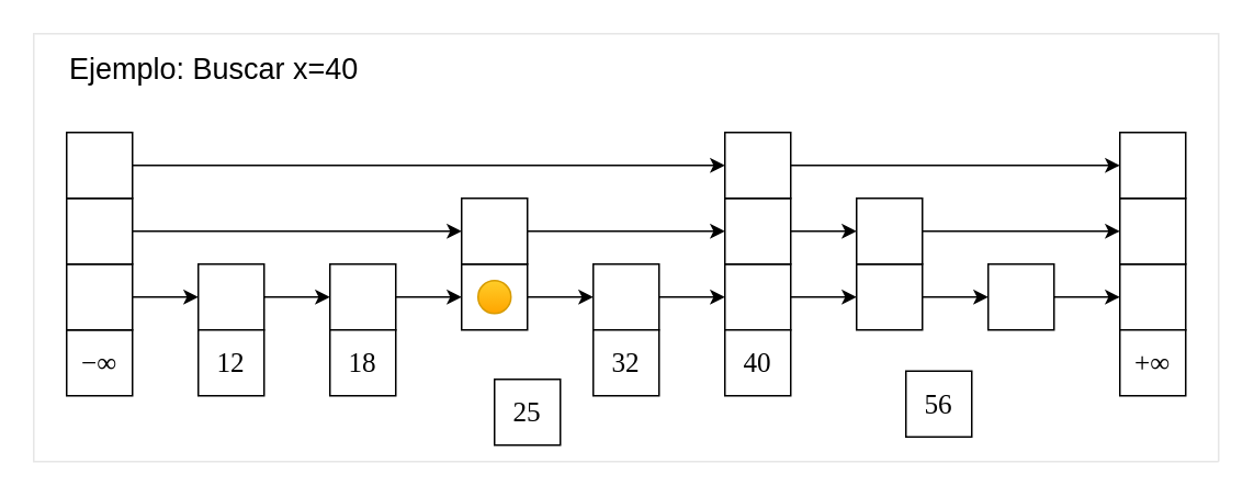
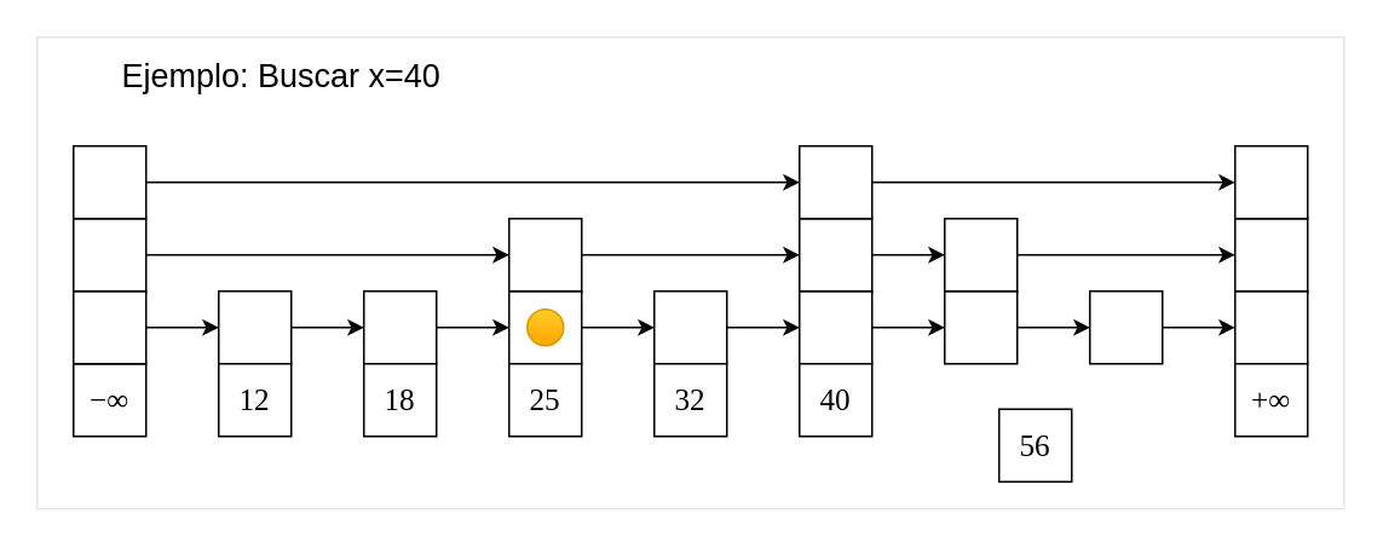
  <mxCell id="0" />
  <mxCell id="1" parent="0" />
  <mxCell id="2" value="&lt;span class=&quot;mo&quot; id=&quot;MathJax-Span-8&quot; style=&quot;box-sizing: content-box ; transition: none 0s ease 0s ; display: inline ; position: static ; border: 0px ; padding: 0px ; margin: 0px ; vertical-align: 0px ; line-height: normal ; font-size: 16.8px ; text-align: left ; background-color: rgb(255 , 255 , 255) ; font-family: &amp;#34;stixmathjax_main&amp;#34;&quot;&gt;−&lt;/span&gt;&lt;span class=&quot;mi&quot; id=&quot;MathJax-Span-9&quot; style=&quot;box-sizing: content-box ; transition: none 0s ease 0s ; display: inline ; position: static ; border: 0px ; padding: 0px ; margin: 0px ; vertical-align: 0px ; line-height: normal ; font-size: 16.8px ; text-align: left ; background-color: rgb(255 , 255 , 255) ; font-family: &amp;#34;stixmathjax_main&amp;#34;&quot;&gt;∞&lt;/span&gt;" style="whiteSpace=wrap;html=1;aspect=fixed;fontSize=18;" parent="1" vertex="1"><mxGeometry x="40" y="200" width="40" height="40" as="geometry" /></mxCell>
  <mxCell id="3" value="" style="whiteSpace=wrap;html=1;aspect=fixed;" parent="1" vertex="1"><mxGeometry x="40" y="160" width="40" height="40" as="geometry" /></mxCell>
  <mxCell id="4" value="" style="whiteSpace=wrap;html=1;aspect=fixed;" parent="1" vertex="1"><mxGeometry x="120" y="160" width="40" height="40" as="geometry" /></mxCell>
  <mxCell id="5" value="&lt;div style=&quot;text-align: left&quot;&gt;&lt;font face=&quot;stixmathjax_main&quot;&gt;&lt;span style=&quot;font-size: 16.8px ; background-color: rgb(255 , 255 , 255)&quot;&gt;12&lt;/span&gt;&lt;/font&gt;&lt;/div&gt;" style="whiteSpace=wrap;html=1;aspect=fixed;fontSize=18;" parent="1" vertex="1"><mxGeometry x="120" y="200" width="40" height="40" as="geometry" /></mxCell>
  <mxCell id="6" value="" style="endArrow=classic;html=1;fontSize=18;exitX=1;exitY=0.5;exitDx=0;exitDy=0;entryX=0;entryY=0.5;entryDx=0;entryDy=0;" parent="1" source="3" target="4" edge="1"><mxGeometry width="50" height="50" relative="1" as="geometry"><mxPoint x="40" y="310" as="sourcePoint" /><mxPoint x="90" y="260" as="targetPoint" /></mxGeometry></mxCell>
  <mxCell id="7" value="" style="whiteSpace=wrap;html=1;aspect=fixed;" parent="1" vertex="1"><mxGeometry x="200" y="160" width="40" height="40" as="geometry" /></mxCell>
  <mxCell id="8" value="&lt;div style=&quot;text-align: left&quot;&gt;&lt;font face=&quot;stixmathjax_main&quot;&gt;&lt;span style=&quot;font-size: 16.8px ; background-color: rgb(255 , 255 , 255)&quot;&gt;18&lt;/span&gt;&lt;/font&gt;&lt;/div&gt;" style="whiteSpace=wrap;html=1;aspect=fixed;fontSize=18;" parent="1" vertex="1"><mxGeometry x="200" y="200" width="40" height="40" as="geometry" /></mxCell>
  <mxCell id="9" value="" style="endArrow=classic;html=1;fontSize=18;exitX=1;exitY=0.5;exitDx=0;exitDy=0;entryX=0;entryY=0.5;entryDx=0;entryDy=0;" parent="1" source="4" target="7" edge="1"><mxGeometry width="50" height="50" relative="1" as="geometry"><mxPoint x="90" y="190" as="sourcePoint" /><mxPoint x="130" y="190" as="targetPoint" /></mxGeometry></mxCell>
  <mxCell id="10" value="" style="endArrow=classic;html=1;fontSize=18;exitX=1;exitY=0.5;exitDx=0;exitDy=0;entryX=0;entryY=0.5;entryDx=0;entryDy=0;" parent="1" target="11" edge="1"><mxGeometry width="50" height="50" relative="1" as="geometry"><mxPoint x="240" y="180" as="sourcePoint" /><mxPoint x="210" y="190" as="targetPoint" /></mxGeometry></mxCell>
  <mxCell id="11" value="" style="whiteSpace=wrap;html=1;aspect=fixed;" parent="1" vertex="1"><mxGeometry x="280" y="160" width="40" height="40" as="geometry" /></mxCell>
- <mxCell id="12" value="&lt;div style=&quot;text-align: left&quot;&gt;&lt;font face=&quot;stixmathjax_main&quot;&gt;&lt;span style=&quot;font-size: 16.8px ; background-color: rgb(255 , 255 , 255)&quot;&gt;25&lt;/span&gt;&lt;/font&gt;&lt;/div&gt;" style="whiteSpace=wrap;html=1;aspect=fixed;fontSize=18;" parent="1" vertex="1"><mxGeometry x="300" y="230" width="40" height="40" as="geometry" /></mxCell>
+ <mxCell id="12" value="&lt;div style=&quot;text-align: left&quot;&gt;&lt;font face=&quot;stixmathjax_main&quot;&gt;&lt;span style=&quot;font-size: 16.8px ; background-color: rgb(255 , 255 , 255)&quot;&gt;25&lt;/span&gt;&lt;/font&gt;&lt;/div&gt;" style="whiteSpace=wrap;html=1;aspect=fixed;fontSize=18;" parent="1" vertex="1"><mxGeometry x="280" y="200" width="40" height="40" as="geometry" /></mxCell>
  <mxCell id="13" value="" style="endArrow=classic;html=1;fontSize=18;exitX=1;exitY=0.5;exitDx=0;exitDy=0;entryX=0;entryY=0.5;entryDx=0;entryDy=0;" parent="1" target="14" edge="1"><mxGeometry width="50" height="50" relative="1" as="geometry"><mxPoint x="320" y="180" as="sourcePoint" /><mxPoint x="290" y="190" as="targetPoint" /></mxGeometry></mxCell>
  <mxCell id="14" value="" style="whiteSpace=wrap;html=1;aspect=fixed;" parent="1" vertex="1"><mxGeometry x="360" y="160" width="40" height="40" as="geometry" /></mxCell>
  <mxCell id="15" value="&lt;div style=&quot;text-align: left&quot;&gt;&lt;font face=&quot;stixmathjax_main&quot;&gt;&lt;span style=&quot;font-size: 16.8px ; background-color: rgb(255 , 255 , 255)&quot;&gt;32&lt;/span&gt;&lt;/font&gt;&lt;/div&gt;" style="whiteSpace=wrap;html=1;aspect=fixed;fontSize=18;" parent="1" vertex="1"><mxGeometry x="360" y="200" width="40" height="40" as="geometry" /></mxCell>
  <mxCell id="16" value="" style="endArrow=classic;html=1;fontSize=18;exitX=1;exitY=0.5;exitDx=0;exitDy=0;entryX=0;entryY=0.5;entryDx=0;entryDy=0;" parent="1" target="17" edge="1"><mxGeometry width="50" height="50" relative="1" as="geometry"><mxPoint x="400" y="180" as="sourcePoint" /><mxPoint x="370" y="190" as="targetPoint" /></mxGeometry></mxCell>
  <mxCell id="17" value="" style="whiteSpace=wrap;html=1;aspect=fixed;" parent="1" vertex="1"><mxGeometry x="440" y="160" width="40" height="40" as="geometry" /></mxCell>
  <mxCell id="18" value="&lt;div style=&quot;text-align: left&quot;&gt;&lt;font face=&quot;stixmathjax_main&quot;&gt;&lt;span style=&quot;font-size: 16.8px ; background-color: rgb(255 , 255 , 255)&quot;&gt;40&lt;/span&gt;&lt;/font&gt;&lt;/div&gt;" style="whiteSpace=wrap;html=1;aspect=fixed;fontSize=18;" parent="1" vertex="1"><mxGeometry x="440" y="200" width="40" height="40" as="geometry" /></mxCell>
  <mxCell id="19" value="" style="endArrow=classic;html=1;fontSize=18;exitX=1;exitY=0.5;exitDx=0;exitDy=0;entryX=0;entryY=0.5;entryDx=0;entryDy=0;" parent="1" target="20" edge="1"><mxGeometry width="50" height="50" relative="1" as="geometry"><mxPoint x="480" y="180" as="sourcePoint" /><mxPoint x="450" y="190" as="targetPoint" /></mxGeometry></mxCell>
  <mxCell id="20" value="" style="whiteSpace=wrap;html=1;aspect=fixed;" parent="1" vertex="1"><mxGeometry x="520" y="160" width="40" height="40" as="geometry" /></mxCell>
  <mxCell id="21" value="&lt;div style=&quot;text-align: left&quot;&gt;&lt;font face=&quot;stixmathjax_main&quot;&gt;&lt;span style=&quot;font-size: 16.8px ; background-color: rgb(255 , 255 , 255)&quot;&gt;56&lt;/span&gt;&lt;/font&gt;&lt;/div&gt;" style="whiteSpace=wrap;html=1;aspect=fixed;fontSize=18;" parent="1" vertex="1"><mxGeometry x="550" y="225" width="40" height="40" as="geometry" /></mxCell>
  <mxCell id="22" value="" style="endArrow=classic;html=1;fontSize=18;exitX=1;exitY=0.5;exitDx=0;exitDy=0;entryX=0;entryY=0.5;entryDx=0;entryDy=0;" parent="1" target="23" edge="1"><mxGeometry width="50" height="50" relative="1" as="geometry"><mxPoint x="560" y="180" as="sourcePoint" /><mxPoint x="530" y="190" as="targetPoint" /></mxGeometry></mxCell>
  <mxCell id="23" value="" style="whiteSpace=wrap;html=1;aspect=fixed;" parent="1" vertex="1"><mxGeometry x="600" y="160" width="40" height="40" as="geometry" /></mxCell>
  <mxCell id="24" value="" style="endArrow=classic;html=1;fontSize=18;exitX=1;exitY=0.5;exitDx=0;exitDy=0;entryX=0;entryY=0.5;entryDx=0;entryDy=0;" parent="1" target="25" edge="1"><mxGeometry width="50" height="50" relative="1" as="geometry"><mxPoint x="640" y="180" as="sourcePoint" /><mxPoint x="610" y="190" as="targetPoint" /></mxGeometry></mxCell>
  <mxCell id="25" value="" style="whiteSpace=wrap;html=1;aspect=fixed;" parent="1" vertex="1"><mxGeometry x="680" y="160" width="40" height="40" as="geometry" /></mxCell>
  <mxCell id="26" value="&lt;div style=&quot;text-align: left&quot;&gt;&lt;span class=&quot;mo&quot; id=&quot;MathJax-Span-20&quot; style=&quot;box-sizing: content-box ; transition: none 0s ease 0s ; display: inline ; position: static ; border: 0px ; padding: 0px ; margin: 0px ; vertical-align: 0px ; line-height: normal ; font-size: 16.8px ; white-space: nowrap ; background-color: rgb(255 , 255 , 255) ; font-family: &amp;#34;stixmathjax_main&amp;#34;&quot;&gt;+&lt;/span&gt;&lt;span class=&quot;mi&quot; id=&quot;MathJax-Span-21&quot; style=&quot;box-sizing: content-box ; transition: none 0s ease 0s ; display: inline ; position: static ; border: 0px ; padding: 0px ; margin: 0px ; vertical-align: 0px ; line-height: normal ; font-size: 16.8px ; white-space: nowrap ; background-color: rgb(255 , 255 , 255) ; font-family: &amp;#34;stixmathjax_main&amp;#34;&quot;&gt;∞&lt;/span&gt;&lt;br&gt;&lt;/div&gt;" style="whiteSpace=wrap;html=1;aspect=fixed;fontSize=18;" parent="1" vertex="1"><mxGeometry x="680" y="200" width="40" height="40" as="geometry" /></mxCell>
  <mxCell id="27" value="" style="whiteSpace=wrap;html=1;aspect=fixed;" parent="1" vertex="1"><mxGeometry x="520" y="120" width="40" height="40" as="geometry" /></mxCell>
  <mxCell id="28" value="" style="endArrow=classic;html=1;fontSize=18;exitX=1;exitY=0.5;exitDx=0;exitDy=0;entryX=0;entryY=0.5;entryDx=0;entryDy=0;" parent="1" target="31" edge="1"><mxGeometry width="50" height="50" relative="1" as="geometry"><mxPoint x="560" y="140" as="sourcePoint" /><mxPoint x="600" y="140" as="targetPoint" /></mxGeometry></mxCell>
  <mxCell id="29" value="" style="whiteSpace=wrap;html=1;aspect=fixed;" parent="1" vertex="1"><mxGeometry x="40" y="120" width="40" height="40" as="geometry" /></mxCell>
  <mxCell id="30" value="" style="endArrow=classic;html=1;fontSize=18;exitX=1;exitY=0.5;exitDx=0;exitDy=0;entryX=0;entryY=0.5;entryDx=0;entryDy=0;" parent="1" source="35" target="37" edge="1"><mxGeometry width="50" height="50" relative="1" as="geometry"><mxPoint x="80" y="140" as="sourcePoint" /><mxPoint x="360" y="140" as="targetPoint" /></mxGeometry></mxCell>
  <mxCell id="31" value="" style="whiteSpace=wrap;html=1;aspect=fixed;" parent="1" vertex="1"><mxGeometry x="680" y="120" width="40" height="40" as="geometry" /></mxCell>
  <mxCell id="32" value="" style="whiteSpace=wrap;html=1;aspect=fixed;" parent="1" vertex="1"><mxGeometry x="40" y="80" width="40" height="40" as="geometry" /></mxCell>
  <mxCell id="33" value="" style="endArrow=classic;html=1;fontSize=18;exitX=1;exitY=0.5;exitDx=0;exitDy=0;entryX=0;entryY=0.5;entryDx=0;entryDy=0;" parent="1" target="38" edge="1"><mxGeometry width="50" height="50" relative="1" as="geometry"><mxPoint x="80" y="100" as="sourcePoint" /><mxPoint x="360" y="100" as="targetPoint" /></mxGeometry></mxCell>
  <mxCell id="34" value="" style="whiteSpace=wrap;html=1;aspect=fixed;" parent="1" vertex="1"><mxGeometry x="680" y="80" width="40" height="40" as="geometry" /></mxCell>
  <mxCell id="35" value="" style="whiteSpace=wrap;html=1;aspect=fixed;" parent="1" vertex="1"><mxGeometry x="280" y="120" width="40" height="40" as="geometry" /></mxCell>
  <mxCell id="36" value="" style="endArrow=classic;html=1;fontSize=18;exitX=1;exitY=0.5;exitDx=0;exitDy=0;entryX=0;entryY=0.5;entryDx=0;entryDy=0;" parent="1" source="29" target="35" edge="1"><mxGeometry width="50" height="50" relative="1" as="geometry"><mxPoint x="80" y="140" as="sourcePoint" /><mxPoint x="360" y="140" as="targetPoint" /></mxGeometry></mxCell>
  <mxCell id="37" value="" style="whiteSpace=wrap;html=1;aspect=fixed;" parent="1" vertex="1"><mxGeometry x="440" y="120" width="40" height="40" as="geometry" /></mxCell>
  <mxCell id="38" value="" style="whiteSpace=wrap;html=1;aspect=fixed;" parent="1" vertex="1"><mxGeometry x="440" y="80" width="40" height="40" as="geometry" /></mxCell>
  <mxCell id="39" value="" style="endArrow=classic;html=1;fontSize=18;exitX=1;exitY=0.5;exitDx=0;exitDy=0;entryX=0;entryY=0.5;entryDx=0;entryDy=0;" parent="1" source="37" target="27" edge="1"><mxGeometry width="50" height="50" relative="1" as="geometry"><mxPoint x="570" y="150" as="sourcePoint" /><mxPoint x="500" y="130" as="targetPoint" /></mxGeometry></mxCell>
  <mxCell id="40" value="" style="endArrow=classic;html=1;fontSize=18;exitX=1;exitY=0.5;exitDx=0;exitDy=0;entryX=0;entryY=0.5;entryDx=0;entryDy=0;" parent="1" source="38" target="34" edge="1"><mxGeometry width="50" height="50" relative="1" as="geometry"><mxPoint x="570" y="150" as="sourcePoint" /><mxPoint x="690" y="150" as="targetPoint" /></mxGeometry></mxCell>
  <mxCell id="41" value="" style="ellipse;whiteSpace=wrap;html=1;aspect=fixed;fillColor=#ffcd28;strokeColor=#d79b00;gradientColor=#ffa500;" parent="1" vertex="1"><mxGeometry x="290" y="170" width="20" height="20" as="geometry" /></mxCell>
- <mxCell id="42" value="&lt;font style=&quot;font-size: 18px&quot;&gt;Ejemplo: Buscar x=40&lt;/font&gt;" style="text;html=1;resizable=0;points=[];autosize=1;align=left;verticalAlign=top;spacingTop=-4;" parent="1" vertex="1"><mxGeometry x="40" y="29" width="190" height="20" as="geometry" /></mxCell>
+ <mxCell id="42" value="&lt;font style=&quot;font-size: 18px&quot;&gt;Ejemplo: Buscar x=40&lt;/font&gt;" style="text;html=1;resizable=0;points=[];autosize=1;align=left;verticalAlign=top;spacingTop=-4;" parent="1" vertex="1"><mxGeometry x="65" y="29" width="190" height="20" as="geometry" /></mxCell>
  <mxCell id="43" value="" style="endArrow=none;html=1;rounded=0;strokeColor=#E6E6E6;" edge="1" parent="1"><mxGeometry width="50" height="50" relative="1" as="geometry"><mxPoint x="740" y="280" as="sourcePoint" /><mxPoint x="740" y="280" as="targetPoint" /><Array as="points"><mxPoint x="740" y="20" /><mxPoint x="20" y="20" /><mxPoint x="20" y="280" /></Array></mxGeometry></mxCell>
